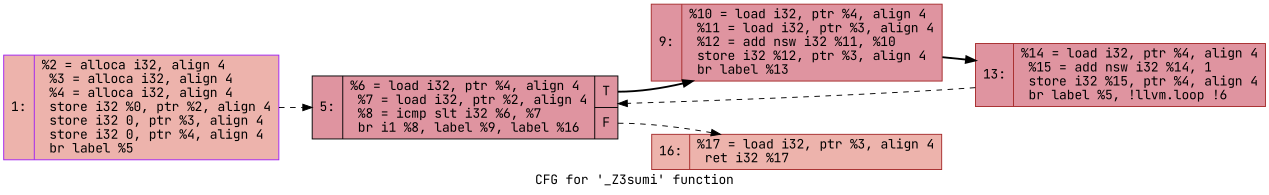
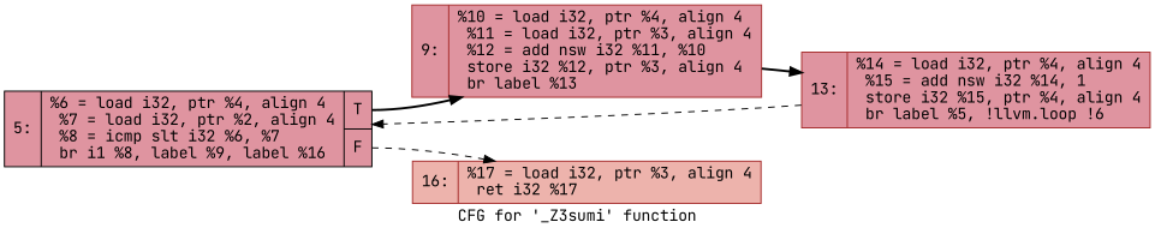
  digraph {
    label="CFG for '_Z3sumi' function"
    rankdir=LR
    fontname="JetBrains Mono"
    node [color=brown fillcolor="#b70d2870" fontname="JetBrains Mono" shape=record style=filled]
    edge [style=dashed fontname="JetBrains Mono"]
-   n1 [color=purple fillcolor="#d6524470" label="{1:\l|  %2 = alloca i32, align 4\l  %3 = alloca i32, align 4\l  %4 = alloca i32, align 4\l  store i32 %0, ptr %2, align 4\l  store i32 0, ptr %3, align 4\l  store i32 0, ptr %4, align 4\l  br label %5\l}"]
    n2 [color=black label="{5:\l|  %6 = load i32, ptr %4, align 4\l  %7 = load i32, ptr %2, align 4\l  %8 = icmp slt i32 %6, %7\l  br i1 %8, label %9, label %16\l|{<s0>T|<s1>F}}"]
    n3 [label="{9:\l|  %10 = load i32, ptr %4, align 4\l  %11 = load i32, ptr %3, align 4\l  %12 = add nsw i32 %11, %10\l  store i32 %12, ptr %3, align 4\l  br label %13\l}"]
    n4 [fillcolor="#d6524470" label="{16:\l|  %17 = load i32, ptr %3, align 4\l  ret i32 %17\l}"]
    n5 [label="{13:\l|  %14 = load i32, ptr %4, align 4\l  %15 = add nsw i32 %14, 1\l  store i32 %15, ptr %4, align 4\l  br label %5, !llvm.loop !6\l}"]
-   n1 -> n2
    n2 -> n3 [tailport=s0 style=bold]
    n2 -> n4 [tailport=s1]
    n3 -> n5 [style=bold]
    n5 -> n2
  }
